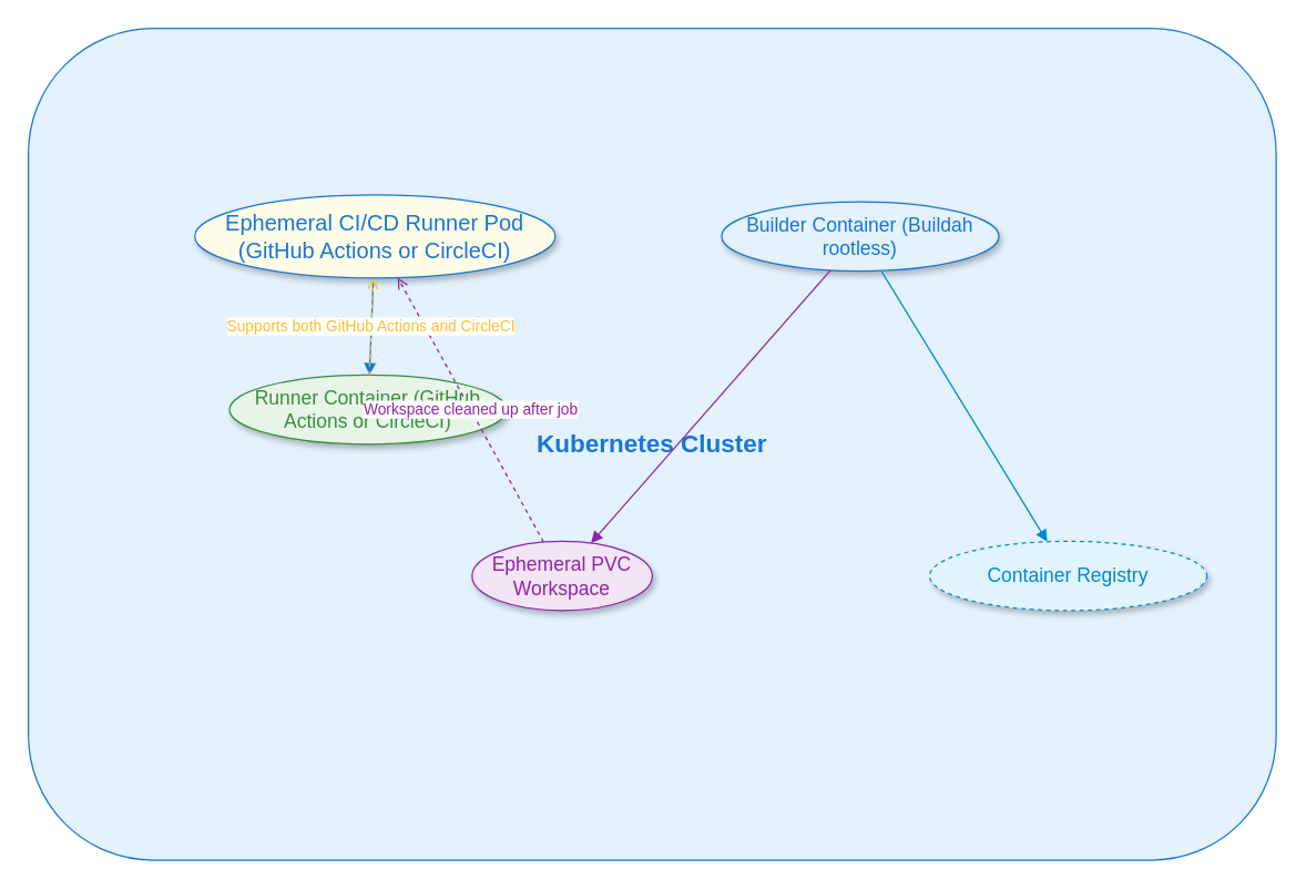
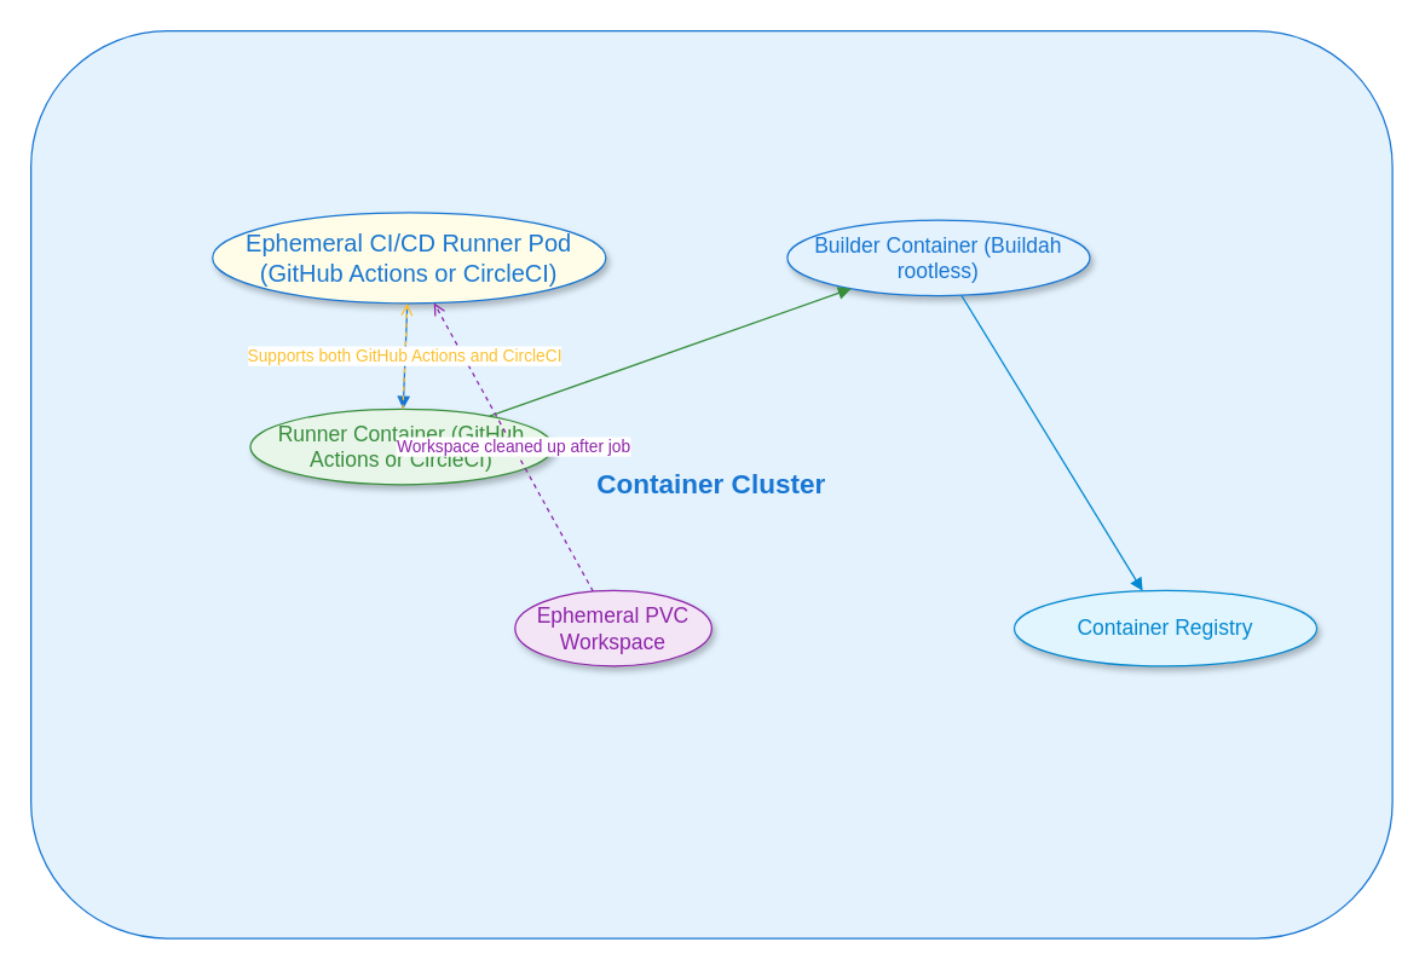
  <mxCell id="0" />
  <mxCell id="1" parent="0" />
- <mxCell id="2" value="Kubernetes Cluster" style="rounded=1;whiteSpace=wrap;html=1;fillColor=#e3f2fd;strokeColor=#1976d2;fontSize=18;fontColor=#1976d2;fontStyle=1;" vertex="1" parent="1"><mxGeometry x="20" y="20" width="900" height="600" as="geometry" /></mxCell>
+ <mxCell id="2" value="Container Cluster" style="rounded=1;whiteSpace=wrap;html=1;fillColor=#e3f2fd;strokeColor=#1976d2;fontSize=18;fontColor=#1976d2;fontStyle=1;" vertex="1" parent="1"><mxGeometry x="20" y="20" width="900" height="600" as="geometry" /></mxCell>
  <mxCell id="3" value="Ephemeral CI/CD Runner Pod (GitHub Actions or CircleCI)" style="ellipse;whiteSpace=wrap;html=1;strokeColor=#1976d2;fillColor=#fffde7;fontSize=16;fontColor=#1976d2;shadow=1;" vertex="1" parent="2"><mxGeometry x="120" y="120" width="260" height="60" as="geometry" /></mxCell>
  <mxCell id="4" value="Runner Container (GitHub Actions or CircleCI)" style="ellipse;whiteSpace=wrap;html=1;strokeColor=#388e3c;fillColor=#e8f5e9;fontSize=14;fontColor=#388e3c;shadow=1;" vertex="1" parent="2"><mxGeometry x="145" y="250" width="200" height="50" as="geometry" /></mxCell>
  <mxCell id="5" value="Builder Container (Buildah rootless)" style="ellipse;whiteSpace=wrap;html=1;strokeColor=#1976d2;fillColor=#e3f2fd;fontSize=14;fontColor=#1976d2;shadow=1;" vertex="1" parent="2"><mxGeometry x="500" y="125" width="200" height="50" as="geometry" /></mxCell>
  <mxCell id="6" value="Ephemeral PVC Workspace" style="ellipse;whiteSpace=wrap;html=1;strokeColor=#8e24aa;fillColor=#f3e5f5;fontSize=14;fontColor=#8e24aa;shadow=1;" vertex="1" parent="2"><mxGeometry x="320" y="370" width="130" height="50" as="geometry" /></mxCell>
- <mxCell id="7" value="Container Registry" style="ellipse;whiteSpace=wrap;html=1;strokeColor=#0288d1;fillColor=#e1f5fe;fontSize=14;fontColor=#0288d1;shadow=1;dashed=1;" vertex="1" parent="2"><mxGeometry x="650" y="370" width="200" height="50" as="geometry" /></mxCell>
+ <mxCell id="7" value="Container Registry" style="ellipse;whiteSpace=wrap;html=1;strokeColor=#0288d1;fillColor=#e1f5fe;fontSize=14;fontColor=#0288d1;shadow=1;" vertex="1" parent="2"><mxGeometry x="650" y="370" width="200" height="50" as="geometry" /></mxCell>
  <mxCell id="8" value="" style="edgeStyle=curved;rounded=1;html=1;endArrow=block;strokeColor=#1976d2;" edge="1" parent="2" source="3" target="4"><mxGeometry relative="1" as="geometry" /></mxCell>
- <mxCell id="10" value="" style="edgeStyle=curved;rounded=1;html=1;endArrow=block;strokeColor=#8e24aa;" edge="1" parent="2" source="5" target="6"><mxGeometry relative="1" as="geometry" /></mxCell>
+ <mxCell id="9" value="" style="edgeStyle=curved;rounded=1;html=1;endArrow=block;strokeColor=#388e3c;" edge="1" parent="2" source="4" target="5"><mxGeometry relative="1" as="geometry" /></mxCell>
  <mxCell id="11" value="" style="edgeStyle=curved;rounded=1;html=1;endArrow=block;strokeColor=#0288d1;" edge="1" parent="2" source="5" target="7"><mxGeometry relative="1" as="geometry" /></mxCell>
  <mxCell id="12" value="Workspace cleaned up after job" style="edgeStyle=curved;rounded=1;html=1;dashed=1;endArrow=open;strokeColor=#8e24aa;fontColor=#8e24aa;" edge="1" parent="2" source="6" target="3"><mxGeometry relative="1" as="geometry" /></mxCell>
  <mxCell id="13" value="Supports both GitHub Actions and CircleCI" style="edgeStyle=curved;rounded=1;html=1;dashed=1;endArrow=open;strokeColor=#fbc02d;fontColor=#fbc02d;" edge="1" parent="2" source="4" target="3"><mxGeometry relative="1" as="geometry" /></mxCell>
